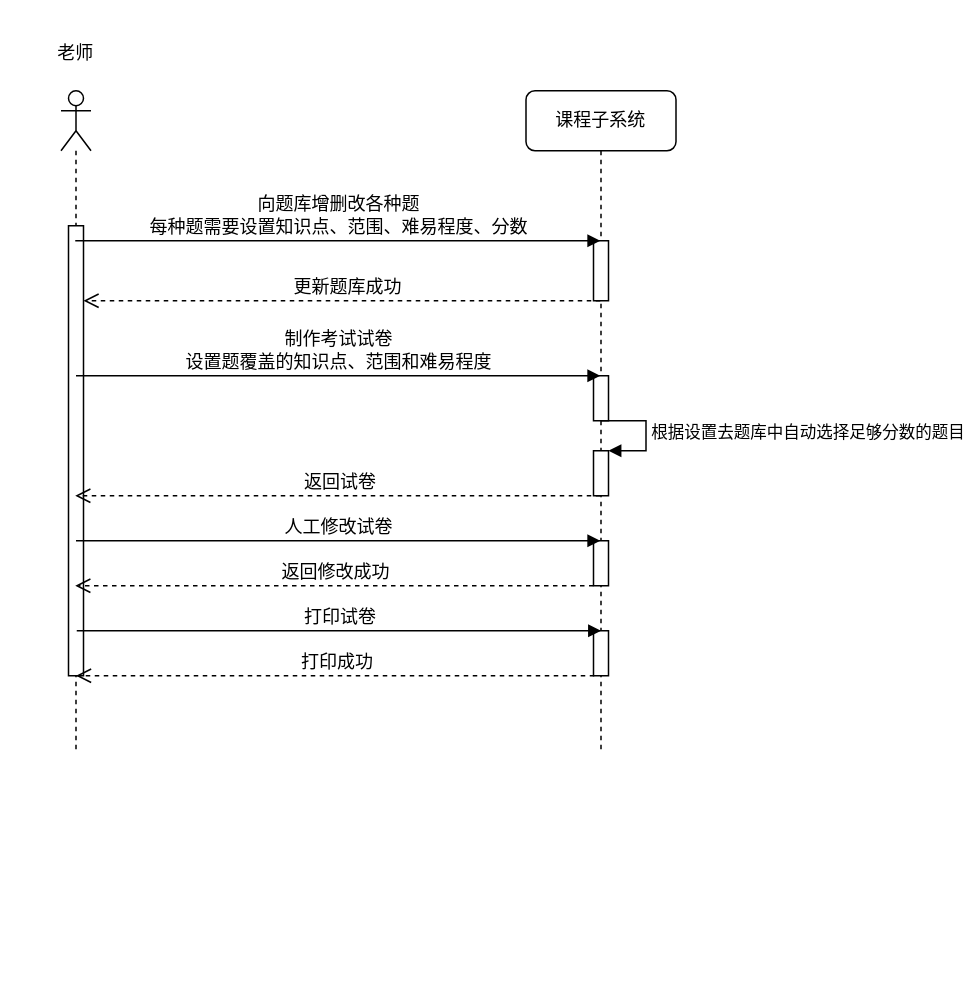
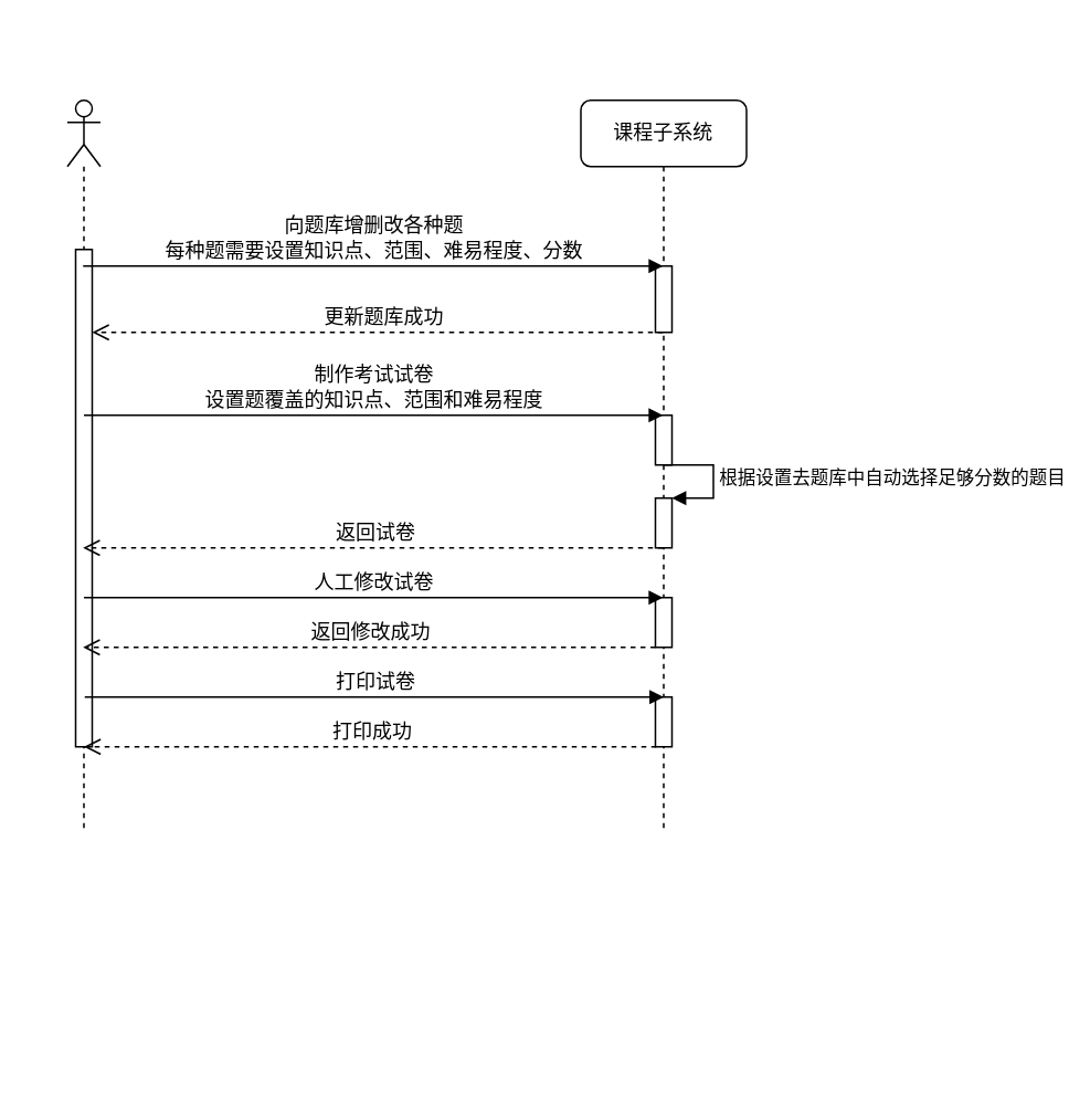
  <mxCell id="0" />
  <mxCell id="1" parent="0" />
  <mxCell id="2" value="课程子系统" style="shape=umlLifeline;perimeter=lifelinePerimeter;whiteSpace=wrap;html=1;container=1;collapsible=0;recursiveResize=0;outlineConnect=0;rounded=1;shadow=0;comic=0;labelBackgroundColor=none;strokeWidth=1;fontFamily=Verdana;fontSize=12;align=center;" parent="1" vertex="1"><mxGeometry x="350" y="60" width="100" height="440" as="geometry" /></mxCell>
  <mxCell id="3" value="" style="html=1;points=[];perimeter=orthogonalPerimeter;rounded=0;shadow=0;comic=0;labelBackgroundColor=none;strokeWidth=1;fontFamily=Verdana;fontSize=12;align=center;" parent="2" vertex="1"><mxGeometry x="45" y="100" width="10" height="40" as="geometry" /></mxCell>
  <mxCell id="4" value="" style="html=1;points=[];perimeter=orthogonalPerimeter;rounded=0;shadow=0;comic=0;labelBackgroundColor=none;strokeWidth=1;fontFamily=Verdana;fontSize=12;align=center;" parent="2" vertex="1"><mxGeometry x="45" y="190" width="10" height="30" as="geometry" /></mxCell>
  <mxCell id="5" value="" style="html=1;points=[];perimeter=orthogonalPerimeter;" parent="2" vertex="1"><mxGeometry x="45" y="300" width="10" height="30" as="geometry" /></mxCell>
  <mxCell id="6" value="" style="html=1;points=[];perimeter=orthogonalPerimeter;" parent="2" vertex="1"><mxGeometry x="45" y="240" width="10" height="30" as="geometry" /></mxCell>
  <mxCell id="7" value="根据设置去题库中自动选择足够分数的题目" style="edgeStyle=orthogonalEdgeStyle;html=1;align=left;spacingLeft=2;endArrow=block;rounded=0;entryX=1;entryY=0;" parent="2" target="6" edge="1"><mxGeometry relative="1" as="geometry"><mxPoint x="50" y="220" as="sourcePoint" /><Array as="points"><mxPoint x="80" y="220" /></Array></mxGeometry></mxCell>
  <mxCell id="8" value="" style="html=1;points=[];perimeter=orthogonalPerimeter;" vertex="1" parent="2"><mxGeometry x="45" y="360" width="10" height="30" as="geometry" /></mxCell>
  <mxCell id="9" value="" style="shape=umlLifeline;participant=umlActor;perimeter=lifelinePerimeter;whiteSpace=wrap;html=1;container=1;collapsible=0;recursiveResize=0;verticalAlign=top;spacingTop=36;outlineConnect=0;" parent="1" vertex="1"><mxGeometry x="40" y="60" width="20" height="440" as="geometry" /></mxCell>
  <mxCell id="10" value="" style="html=1;points=[];perimeter=orthogonalPerimeter;" parent="9" vertex="1"><mxGeometry x="5" y="90" width="10" height="300" as="geometry" /></mxCell>
  <mxCell id="11" value="向题库增删改各种题&lt;br&gt;每种题需要设置&lt;span&gt;知识点、范围、难易程度、分数&lt;/span&gt;" style="html=1;verticalAlign=bottom;endArrow=block;labelBackgroundColor=none;fontFamily=Verdana;fontSize=12;edgeStyle=elbowEdgeStyle;elbow=vertical;" parent="1" source="9" target="2" edge="1"><mxGeometry relative="1" as="geometry"><mxPoint x="70" y="170" as="sourcePoint" /><mxPoint x="210" y="180" as="targetPoint" /><Array as="points"><mxPoint x="130" y="160" /><mxPoint x="120" y="150" /><mxPoint x="230" y="177" /></Array></mxGeometry></mxCell>
  <mxCell id="12" value="制作考试试卷&lt;br&gt;设置题覆盖的知识点、范围和难易程度" style="html=1;verticalAlign=bottom;endArrow=block;labelBackgroundColor=none;fontFamily=Verdana;fontSize=12;edgeStyle=elbowEdgeStyle;elbow=vertical;" parent="1" target="2" edge="1"><mxGeometry relative="1" as="geometry"><mxPoint x="50" y="250" as="sourcePoint" /><mxPoint x="290" y="250" as="targetPoint" /><Array as="points"><mxPoint x="130.5" y="250" /><mxPoint x="120.5" y="240" /><mxPoint x="230.5" y="267" /></Array></mxGeometry></mxCell>
  <mxCell id="13" value="更新题库成功" style="html=1;verticalAlign=bottom;endArrow=open;dashed=1;endSize=8;labelBackgroundColor=none;fontFamily=Verdana;fontSize=12;edgeStyle=elbowEdgeStyle;elbow=vertical;" parent="1" source="2" target="10" edge="1"><mxGeometry x="-0.016" relative="1" as="geometry"><mxPoint x="60" y="400" as="targetPoint" /><Array as="points"><mxPoint x="230" y="200" /><mxPoint x="230" y="190" /><mxPoint x="95.5" y="400" /><mxPoint x="225.5" y="400" /><mxPoint x="140.5" y="400" /><mxPoint x="170.5" y="400" /></Array><mxPoint x="285" y="400" as="sourcePoint" /><mxPoint as="offset" /></mxGeometry></mxCell>
  <mxCell id="14" value="返回试卷" style="html=1;verticalAlign=bottom;endArrow=open;dashed=1;endSize=8;labelBackgroundColor=none;fontFamily=Verdana;fontSize=12;edgeStyle=elbowEdgeStyle;elbow=vertical;" parent="1" source="2" target="9" edge="1"><mxGeometry x="-0.004" relative="1" as="geometry"><mxPoint x="80" y="300" as="targetPoint" /><Array as="points"><mxPoint x="310" y="330" /><mxPoint x="320" y="320" /><mxPoint x="195" y="300" /><mxPoint x="195" y="290" /><mxPoint x="60.5" y="500" /><mxPoint x="190.5" y="500" /><mxPoint x="105.5" y="500" /><mxPoint x="135.5" y="500" /></Array><mxPoint x="250" y="500" as="sourcePoint" /><mxPoint as="offset" /></mxGeometry></mxCell>
  <mxCell id="15" value="人工修改试卷" style="html=1;verticalAlign=bottom;endArrow=block;labelBackgroundColor=none;fontFamily=Verdana;fontSize=12;edgeStyle=elbowEdgeStyle;elbow=vertical;" parent="1" target="2" edge="1"><mxGeometry relative="1" as="geometry"><mxPoint x="50" y="360" as="sourcePoint" /><mxPoint x="290" y="360" as="targetPoint" /><Array as="points"><mxPoint x="130.5" y="360" /><mxPoint x="120.5" y="350" /><mxPoint x="230.5" y="377" /></Array></mxGeometry></mxCell>
- <mxCell id="16" value="老师" style="text;html=1;strokeColor=none;fillColor=none;align=center;verticalAlign=middle;whiteSpace=wrap;rounded=0;" parent="1" vertex="1"><mxGeometry x="20" y="20" width="60" height="30" as="geometry" /></mxCell>
  <mxCell id="17" value="返回修改成功" style="html=1;verticalAlign=bottom;endArrow=open;dashed=1;endSize=8;labelBackgroundColor=none;fontFamily=Verdana;fontSize=12;edgeStyle=elbowEdgeStyle;elbow=vertical;" parent="1" target="9" edge="1"><mxGeometry x="-0.004" relative="1" as="geometry"><mxPoint x="90" y="380" as="targetPoint" /><Array as="points"><mxPoint x="100" y="390" /><mxPoint x="110" y="390" /><mxPoint x="110" y="390" /><mxPoint x="110" y="400" /><mxPoint x="120" y="392" /><mxPoint x="130" y="392" /><mxPoint x="300.5" y="390" /><mxPoint x="300.5" y="380" /><mxPoint x="166" y="590" /><mxPoint x="296" y="590" /><mxPoint x="211" y="590" /><mxPoint x="241" y="590" /></Array><mxPoint x="395" y="390" as="sourcePoint" /><mxPoint as="offset" /></mxGeometry></mxCell>
  <mxCell id="18" value="打印试卷" style="html=1;verticalAlign=bottom;endArrow=block;labelBackgroundColor=none;fontFamily=Verdana;fontSize=12;edgeStyle=elbowEdgeStyle;elbow=vertical;" edge="1" parent="1"><mxGeometry relative="1" as="geometry"><mxPoint x="50.5" y="420" as="sourcePoint" /><mxPoint x="400" y="420" as="targetPoint" /><Array as="points"><mxPoint x="131" y="420" /><mxPoint x="121" y="410" /><mxPoint x="231" y="437" /></Array></mxGeometry></mxCell>
  <mxCell id="19" value="打印成功" style="html=1;verticalAlign=bottom;endArrow=open;dashed=1;endSize=8;labelBackgroundColor=none;fontFamily=Verdana;fontSize=12;edgeStyle=elbowEdgeStyle;elbow=vertical;" edge="1" parent="1"><mxGeometry x="-0.004" relative="1" as="geometry"><mxPoint x="50" y="450" as="targetPoint" /><Array as="points"><mxPoint x="100.5" y="450" /><mxPoint x="110.5" y="450" /><mxPoint x="110.5" y="450" /><mxPoint x="110.5" y="460" /><mxPoint x="120.5" y="452" /><mxPoint x="130.5" y="452" /><mxPoint x="301" y="450" /><mxPoint x="301" y="440" /><mxPoint x="166.5" y="650" /><mxPoint x="296.5" y="650" /><mxPoint x="211.5" y="650" /><mxPoint x="241.5" y="650" /></Array><mxPoint x="395.5" y="450" as="sourcePoint" /><mxPoint as="offset" /></mxGeometry></mxCell>
